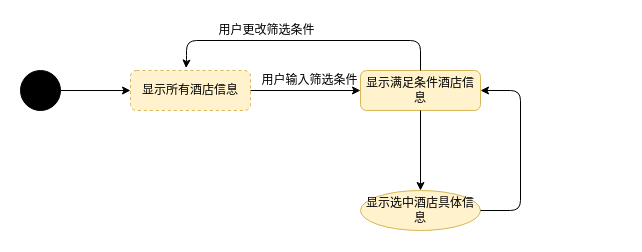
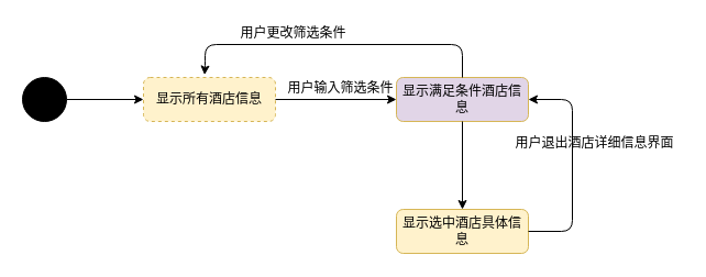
  <mxCell id="0" />
  <mxCell id="1" parent="0" />
  <mxCell id="2" value="" style="ellipse;whiteSpace=wrap;html=1;aspect=fixed;fillColor=#000000;" vertex="1" parent="1"><mxGeometry x="20" y="70" width="40" height="40" as="geometry" /></mxCell>
  <mxCell id="3" value="显示所有酒店信息" style="rounded=1;whiteSpace=wrap;html=1;fillColor=#fff2cc;strokeColor=#d6b656;dashed=1;" vertex="1" parent="1"><mxGeometry x="130" y="70" width="120" height="40" as="geometry" /></mxCell>
- <mxCell id="4" value="显示满足条件酒店信息" style="rounded=1;whiteSpace=wrap;html=1;fillColor=#fff2cc;strokeColor=#d6b656;" vertex="1" parent="1"><mxGeometry x="360" y="70" width="120" height="40" as="geometry" /></mxCell>
- <mxCell id="5" value="显示选中酒店具体信息" style="ellipse;whiteSpace=wrap;html=1;fillColor=#fff2cc;strokeColor=#d6b656;" vertex="1" parent="1"><mxGeometry x="360" y="190" width="120" height="40" as="geometry" /></mxCell>
+ <mxCell id="4" value="显示满足条件酒店信息" style="rounded=1;whiteSpace=wrap;html=1;fillColor=#e1d5e7;strokeColor=#d6b656;" vertex="1" parent="1"><mxGeometry x="360" y="70" width="120" height="40" as="geometry" /></mxCell>
+ <mxCell id="5" value="显示选中酒店具体信息" style="rounded=1;whiteSpace=wrap;html=1;fillColor=#fff2cc;strokeColor=#d6b656;" vertex="1" parent="1"><mxGeometry x="360" y="190" width="120" height="40" as="geometry" /></mxCell>
  <mxCell id="6" value="" style="endArrow=classic;html=1;exitX=1;exitY=0.5;exitDx=0;exitDy=0;entryX=0;entryY=0.5;entryDx=0;entryDy=0;" edge="1" parent="1" source="2" target="3"><mxGeometry width="50" height="50" relative="1" as="geometry"><mxPoint x="40" y="210" as="sourcePoint" /><mxPoint x="90" y="160" as="targetPoint" /></mxGeometry></mxCell>
  <mxCell id="7" value="" style="endArrow=classic;html=1;exitX=1;exitY=0.5;exitDx=0;exitDy=0;entryX=0;entryY=0.5;entryDx=0;entryDy=0;" edge="1" parent="1" source="3" target="4"><mxGeometry width="50" height="50" relative="1" as="geometry"><mxPoint x="260" y="190" as="sourcePoint" /><mxPoint x="310" y="140" as="targetPoint" /></mxGeometry></mxCell>
  <mxCell id="8" value="用户输入筛选条件" style="text;html=1;align=center;verticalAlign=middle;resizable=0;points=[];autosize=1;" vertex="1" parent="1"><mxGeometry x="254" y="70" width="110" height="20" as="geometry" /></mxCell>
  <mxCell id="9" value="" style="endArrow=classic;html=1;exitX=0.5;exitY=1;exitDx=0;exitDy=0;entryX=0.5;entryY=0;entryDx=0;entryDy=0;" edge="1" parent="1" source="4" target="5"><mxGeometry width="50" height="50" relative="1" as="geometry"><mxPoint x="260" y="250" as="sourcePoint" /><mxPoint x="310" y="200" as="targetPoint" /></mxGeometry></mxCell>
  <mxCell id="10" value="" style="endArrow=classic;html=1;exitX=0.5;exitY=0;exitDx=0;exitDy=0;edgeStyle=orthogonalEdgeStyle;entryX=0.463;entryY=-0.061;entryDx=0;entryDy=0;entryPerimeter=0;" edge="1" parent="1" source="4" target="3"><mxGeometry width="50" height="50" relative="1" as="geometry"><mxPoint x="390" y="30" as="sourcePoint" /><mxPoint x="170" y="60" as="targetPoint" /><Array as="points"><mxPoint x="420" y="40" /><mxPoint x="186" y="40" /><mxPoint x="186" y="60" /></Array></mxGeometry></mxCell>
  <mxCell id="11" value="用户更改筛选条件" style="text;html=1;align=center;verticalAlign=middle;resizable=0;points=[];autosize=1;" vertex="1" parent="1"><mxGeometry x="211" y="20" width="110" height="20" as="geometry" /></mxCell>
  <mxCell id="12" value="" style="endArrow=classic;html=1;exitX=1;exitY=0.5;exitDx=0;exitDy=0;edgeStyle=orthogonalEdgeStyle;entryX=1;entryY=0.5;entryDx=0;entryDy=0;" edge="1" parent="1" source="5" target="4"><mxGeometry width="50" height="50" relative="1" as="geometry"><mxPoint x="490" y="220" as="sourcePoint" /><mxPoint x="540" y="210" as="targetPoint" /><Array as="points"><mxPoint x="520" y="210" /><mxPoint x="520" y="90" /></Array></mxGeometry></mxCell>
+ <mxCell id="13" value="用户退出酒店详细信息界面" style="text;html=1;align=center;verticalAlign=middle;resizable=0;points=[];autosize=1;" vertex="1" parent="1"><mxGeometry x="460" y="120" width="160" height="20" as="geometry" /></mxCell>
